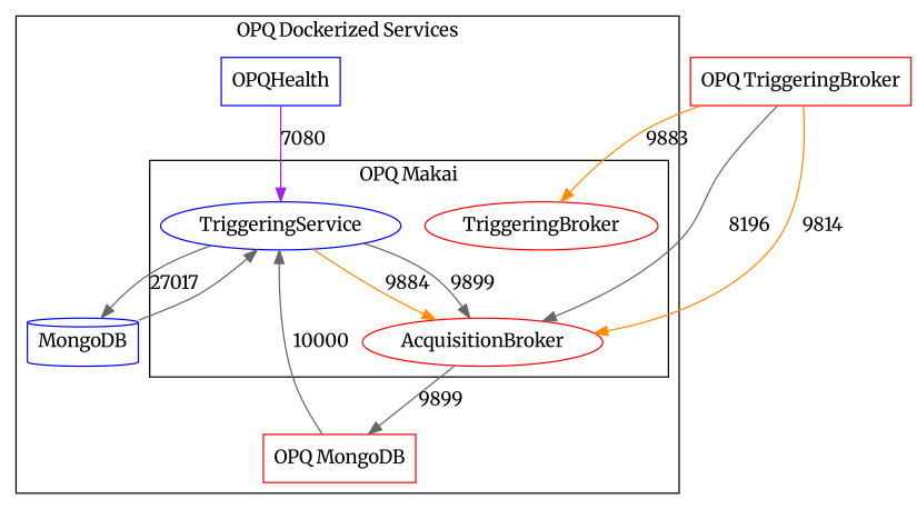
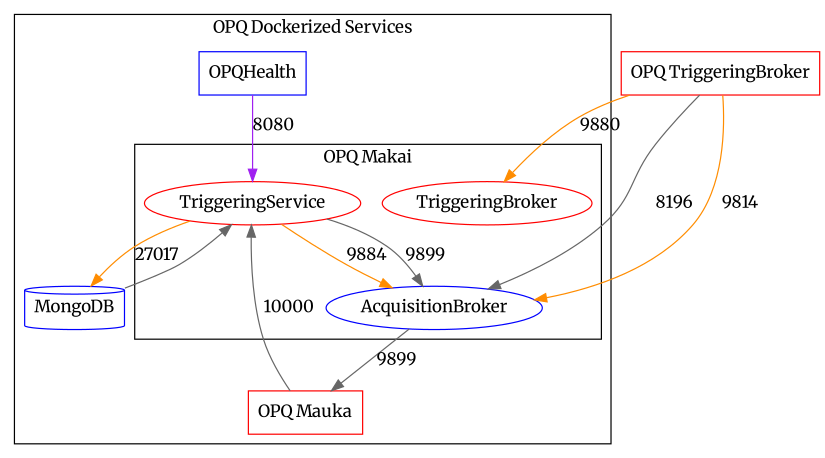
  digraph {
    fontname=Merriweather
    node [color=red fontname=Merriweather]
    edge [color=gray40 fontname=Merriweather]
-   AcquisitionBroker
+   AcquisitionBroker [color=blue]
    TriggeringBroker
-   TriggeringService [color=blue]
-   n4 [label="OPQ MongoDB" shape=box]
+   TriggeringService
+   n4 [label="OPQ Mauka" shape=box]
    MongoDB [color=blue shape=cylinder]
    OPQHealth [color=blue shape=box]
    n7 [label="OPQ TriggeringBroker" shape=box]
    subgraph cluster_1 {
      label="OPQ Dockerized Services"
      n4
      MongoDB
      OPQHealth
      subgraph cluster_2 {
        label="OPQ Makai"
        AcquisitionBroker
        TriggeringBroker
        TriggeringService
      }
    }
    AcquisitionBroker -> n4 [label=9899]
    TriggeringService -> AcquisitionBroker [color=darkorange label=9884]
    TriggeringService -> AcquisitionBroker [label=9899]
-   TriggeringService -> MongoDB [label=27017]
+   TriggeringService -> MongoDB [color=darkorange label=27017]
    n4 -> TriggeringService [label=10000]
    MongoDB -> TriggeringService
-   OPQHealth -> TriggeringService [color=purple label=7080]
+   OPQHealth -> TriggeringService [color=purple label=8080]
    n7 -> AcquisitionBroker [label=8196]
    n7 -> AcquisitionBroker [color=darkorange label=9814]
-   n7 -> TriggeringBroker [color=darkorange label=9883]
+   n7 -> TriggeringBroker [color=darkorange label=9880]
  }
